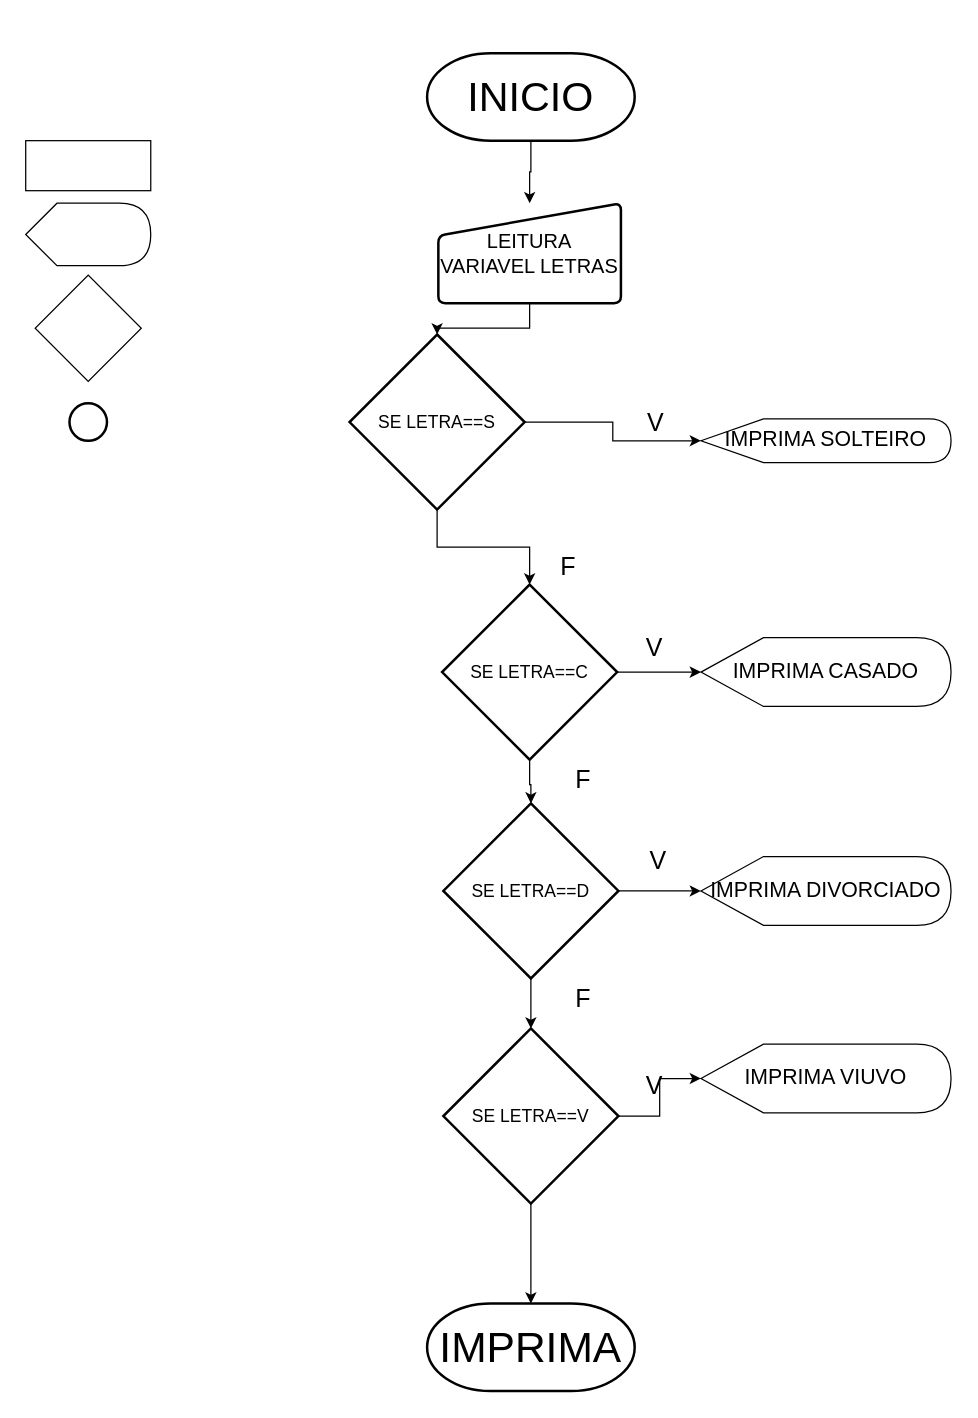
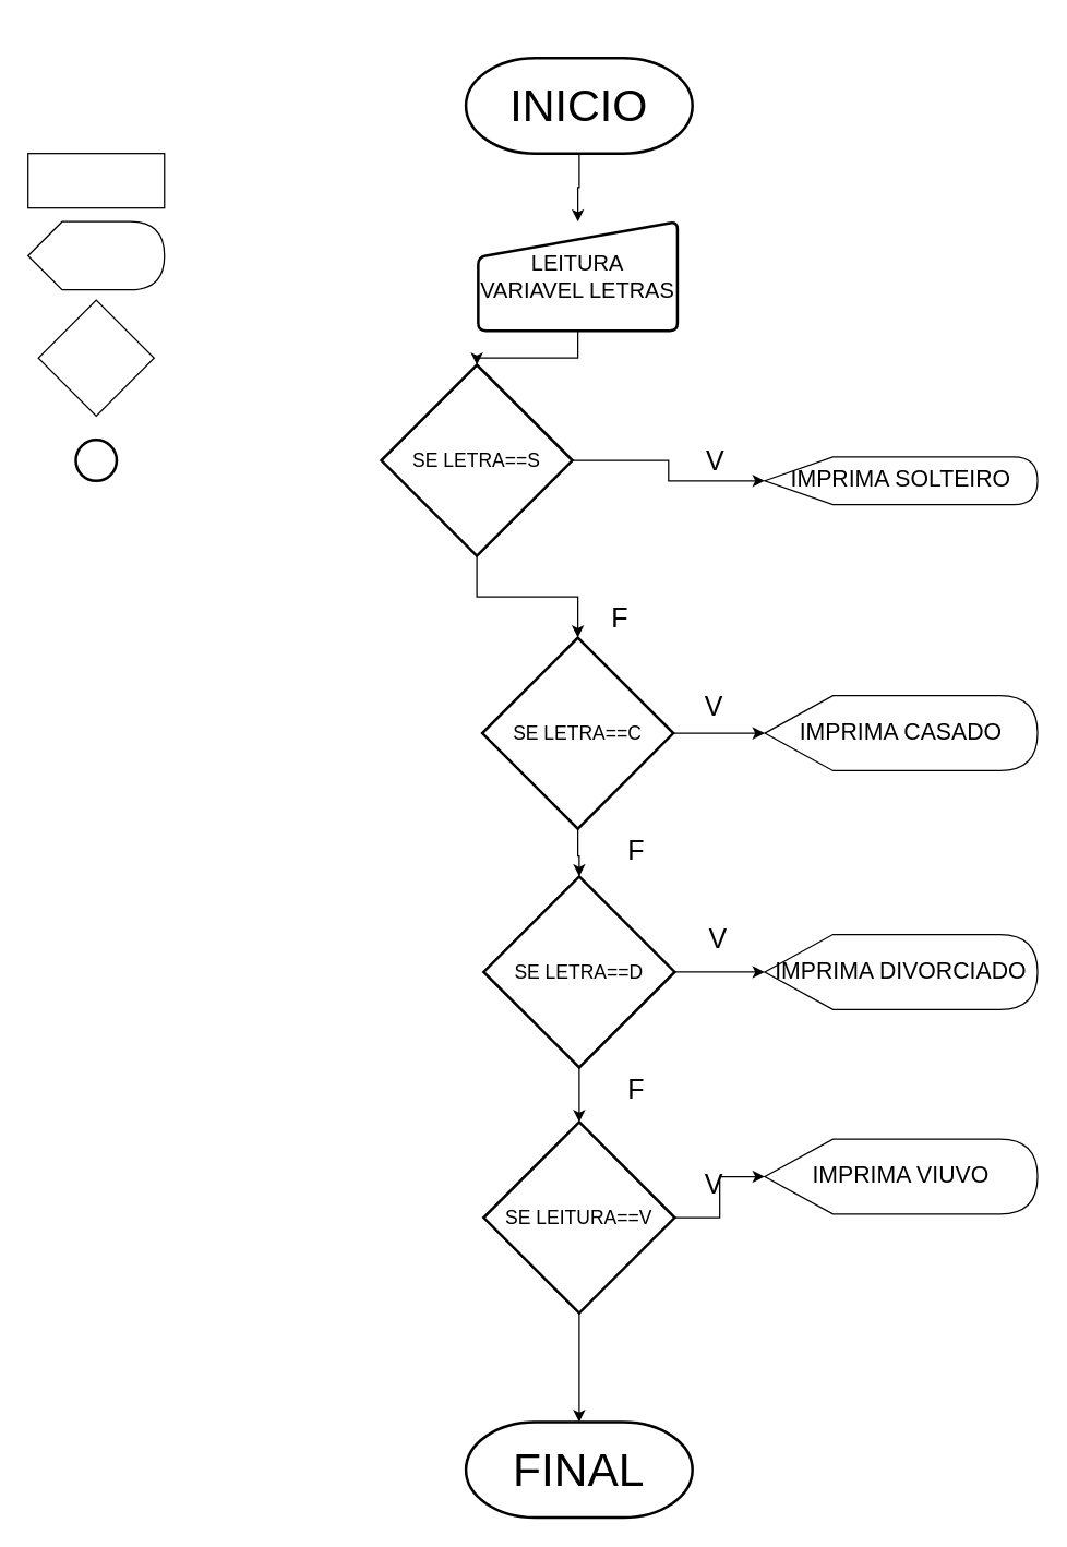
  <mxCell id="0" />
  <mxCell id="1" parent="0" />
  <mxCell id="2" value="" style="edgeStyle=orthogonalEdgeStyle;rounded=0;orthogonalLoop=1;jettySize=auto;html=1;" parent="1" source="3" target="13" edge="1"><mxGeometry relative="1" as="geometry" /></mxCell>
  <mxCell id="3" value="&lt;font style=&quot;font-size: 16px;&quot;&gt;LEITURA VARIAVEL LETRAS&lt;/font&gt;" style="html=1;strokeWidth=2;shape=manualInput;whiteSpace=wrap;rounded=1;size=26;arcSize=11;" parent="1" vertex="1"><mxGeometry x="350" y="140" width="146" height="80" as="geometry" /></mxCell>
  <mxCell id="4" value="&lt;div&gt;&lt;br&gt;&lt;/div&gt;&lt;div&gt;&lt;br&gt;&lt;/div&gt;&lt;div&gt;&lt;br&gt;&lt;/div&gt;&lt;div&gt;&lt;br&gt;&lt;/div&gt;&lt;div&gt;&lt;br&gt;&lt;/div&gt;&lt;div&gt;&lt;br&gt;&lt;/div&gt;&lt;div&gt;&lt;br&gt;&lt;/div&gt;&lt;div&gt;&lt;br&gt;&lt;/div&gt;&lt;div&gt;&lt;br&gt;&lt;/div&gt;&lt;div&gt;&lt;br&gt;&lt;/div&gt;&lt;div&gt;&lt;br&gt;&lt;/div&gt;&lt;div&gt;&lt;br&gt;&lt;/div&gt;&lt;div&gt;&lt;br&gt;&lt;/div&gt;&lt;div&gt;&lt;br&gt;&lt;/div&gt;&lt;div&gt;&lt;br&gt;&lt;/div&gt;&lt;div&gt;&lt;br&gt;&lt;/div&gt;&lt;div&gt;&lt;br&gt;&lt;/div&gt;&lt;div&gt;&lt;br&gt;&lt;/div&gt;&lt;div&gt;&lt;br&gt;&lt;/div&gt;&lt;div&gt;&lt;br&gt;&lt;/div&gt;&lt;div&gt;&lt;br&gt;&lt;/div&gt;&lt;div&gt;&lt;br&gt;&lt;/div&gt;&lt;div&gt;&lt;br&gt;&lt;/div&gt;&lt;div&gt;&lt;br&gt;&lt;/div&gt;&lt;div&gt;&lt;br&gt;&lt;/div&gt;&lt;div&gt;&lt;br&gt;&lt;/div&gt;" style="shape=display;whiteSpace=wrap;html=1;" parent="1" vertex="1"><mxGeometry x="20" y="140" width="100" height="50" as="geometry" /></mxCell>
  <mxCell id="5" value="" style="rounded=0;whiteSpace=wrap;html=1;" parent="1" vertex="1"><mxGeometry x="20" y="90" width="100" height="40" as="geometry" /></mxCell>
  <mxCell id="6" value="" style="whiteSpace=wrap;html=1;aspect=fixed;rotation=45;" parent="1" vertex="1"><mxGeometry x="40" y="210" width="60" height="60" as="geometry" /></mxCell>
  <mxCell id="7" value="" style="edgeStyle=orthogonalEdgeStyle;rounded=0;orthogonalLoop=1;jettySize=auto;html=1;" parent="1" source="8" target="3" edge="1"><mxGeometry relative="1" as="geometry" /></mxCell>
  <mxCell id="8" value="&lt;font style=&quot;font-size: 33px;&quot;&gt;INICIO&lt;/font&gt;" style="strokeWidth=2;html=1;shape=mxgraph.flowchart.terminator;whiteSpace=wrap;" parent="1" vertex="1"><mxGeometry x="341" y="20" width="166" height="70" as="geometry" /></mxCell>
- <mxCell id="9" value="&lt;font style=&quot;font-size: 34px;&quot;&gt;IMPRIMA&lt;/font&gt;" style="strokeWidth=2;html=1;shape=mxgraph.flowchart.terminator;whiteSpace=wrap;" parent="1" vertex="1"><mxGeometry x="341" y="1020" width="166" height="70" as="geometry" /></mxCell>
+ <mxCell id="9" value="&lt;font style=&quot;font-size: 34px;&quot;&gt;FINAL&lt;/font&gt;" style="strokeWidth=2;html=1;shape=mxgraph.flowchart.terminator;whiteSpace=wrap;" parent="1" vertex="1"><mxGeometry x="341" y="1020" width="166" height="70" as="geometry" /></mxCell>
  <mxCell id="10" value="" style="strokeWidth=2;html=1;shape=mxgraph.flowchart.start_2;whiteSpace=wrap;" parent="1" vertex="1"><mxGeometry x="55" y="300" width="30" height="30" as="geometry" /></mxCell>
  <mxCell id="11" value="" style="edgeStyle=orthogonalEdgeStyle;rounded=0;orthogonalLoop=1;jettySize=auto;html=1;" parent="1" source="13" target="14" edge="1"><mxGeometry relative="1" as="geometry" /></mxCell>
  <mxCell id="12" value="" style="edgeStyle=orthogonalEdgeStyle;rounded=0;orthogonalLoop=1;jettySize=auto;html=1;" parent="1" source="13" target="17" edge="1"><mxGeometry relative="1" as="geometry" /></mxCell>
  <mxCell id="13" value="&lt;font style=&quot;font-size: 14px;&quot;&gt;SE LETRA==S&lt;/font&gt;" style="strokeWidth=2;html=1;shape=mxgraph.flowchart.decision;whiteSpace=wrap;" parent="1" vertex="1"><mxGeometry x="279" y="245" width="140" height="140" as="geometry" /></mxCell>
  <mxCell id="14" value="&lt;font style=&quot;font-size: 17px;&quot;&gt;IMPRIMA SOLTEIRO&lt;/font&gt;" style="shape=display;whiteSpace=wrap;html=1;" parent="1" vertex="1"><mxGeometry x="560" y="312.5" width="200" height="35" as="geometry" /></mxCell>
  <mxCell id="15" value="" style="edgeStyle=orthogonalEdgeStyle;rounded=0;orthogonalLoop=1;jettySize=auto;html=1;" parent="1" source="17" target="18" edge="1"><mxGeometry relative="1" as="geometry" /></mxCell>
  <mxCell id="16" value="" style="edgeStyle=orthogonalEdgeStyle;rounded=0;orthogonalLoop=1;jettySize=auto;html=1;" parent="1" source="17" target="21" edge="1"><mxGeometry relative="1" as="geometry" /></mxCell>
  <mxCell id="17" value="&lt;font style=&quot;font-size: 14px;&quot;&gt;SE LETRA==C&lt;/font&gt;" style="strokeWidth=2;html=1;shape=mxgraph.flowchart.decision;whiteSpace=wrap;" parent="1" vertex="1"><mxGeometry x="353" y="445" width="140" height="140" as="geometry" /></mxCell>
  <mxCell id="18" value="&lt;font style=&quot;font-size: 17px;&quot;&gt;IMPRIMA CASADO&lt;/font&gt;" style="shape=display;whiteSpace=wrap;html=1;" parent="1" vertex="1"><mxGeometry x="560" y="487.5" width="200" height="55" as="geometry" /></mxCell>
  <mxCell id="19" value="" style="edgeStyle=orthogonalEdgeStyle;rounded=0;orthogonalLoop=1;jettySize=auto;html=1;" parent="1" source="21" target="22" edge="1"><mxGeometry relative="1" as="geometry" /></mxCell>
  <mxCell id="20" value="" style="edgeStyle=orthogonalEdgeStyle;rounded=0;orthogonalLoop=1;jettySize=auto;html=1;" parent="1" source="21" target="30" edge="1"><mxGeometry relative="1" as="geometry" /></mxCell>
  <mxCell id="21" value="&lt;font style=&quot;font-size: 14px;&quot;&gt;SE LETRA==D&lt;/font&gt;" style="strokeWidth=2;html=1;shape=mxgraph.flowchart.decision;whiteSpace=wrap;" parent="1" vertex="1"><mxGeometry x="354" y="620" width="140" height="140" as="geometry" /></mxCell>
  <mxCell id="22" value="&lt;font style=&quot;font-size: 17px;&quot;&gt;IMPRIMA DIVORCIADO&lt;/font&gt;" style="shape=display;whiteSpace=wrap;html=1;" parent="1" vertex="1"><mxGeometry x="560" y="662.5" width="200" height="55" as="geometry" /></mxCell>
  <mxCell id="23" value="&lt;font style=&quot;font-size: 20px;&quot;&gt;V&lt;/font&gt;" style="text;html=1;align=center;verticalAlign=middle;whiteSpace=wrap;rounded=0;" parent="1" vertex="1"><mxGeometry x="494" y="300" width="60" height="30" as="geometry" /></mxCell>
  <mxCell id="24" value="&lt;font style=&quot;font-size: 20px;&quot;&gt;V&lt;/font&gt;" style="text;html=1;align=center;verticalAlign=middle;whiteSpace=wrap;rounded=0;" parent="1" vertex="1"><mxGeometry x="493" y="480" width="60" height="30" as="geometry" /></mxCell>
  <mxCell id="25" value="&lt;font style=&quot;font-size: 20px;&quot;&gt;F&lt;/font&gt;" style="text;html=1;align=center;verticalAlign=middle;whiteSpace=wrap;rounded=0;" parent="1" vertex="1"><mxGeometry x="424" y="415" width="60" height="30" as="geometry" /></mxCell>
  <mxCell id="26" value="&lt;font style=&quot;font-size: 20px;&quot;&gt;V&lt;/font&gt;" style="text;html=1;align=center;verticalAlign=middle;whiteSpace=wrap;rounded=0;" parent="1" vertex="1"><mxGeometry x="496" y="650" width="60" height="30" as="geometry" /></mxCell>
  <mxCell id="27" value="&lt;font style=&quot;font-size: 20px;&quot;&gt;F&lt;/font&gt;" style="text;html=1;align=center;verticalAlign=middle;whiteSpace=wrap;rounded=0;" parent="1" vertex="1"><mxGeometry x="436" y="585" width="60" height="30" as="geometry" /></mxCell>
  <mxCell id="28" value="" style="edgeStyle=orthogonalEdgeStyle;rounded=0;orthogonalLoop=1;jettySize=auto;html=1;" parent="1" source="30" target="31" edge="1"><mxGeometry relative="1" as="geometry" /></mxCell>
  <mxCell id="29" value="" style="edgeStyle=orthogonalEdgeStyle;rounded=0;orthogonalLoop=1;jettySize=auto;html=1;" parent="1" source="30" target="9" edge="1"><mxGeometry relative="1" as="geometry" /></mxCell>
- <mxCell id="30" value="&lt;font style=&quot;font-size: 14px;&quot;&gt;SE LETRA==V&lt;/font&gt;" style="strokeWidth=2;html=1;shape=mxgraph.flowchart.decision;whiteSpace=wrap;" parent="1" vertex="1"><mxGeometry x="354" y="800" width="140" height="140" as="geometry" /></mxCell>
+ <mxCell id="30" value="&lt;font style=&quot;font-size: 14px;&quot;&gt;SE LEITURA==V&lt;/font&gt;" style="strokeWidth=2;html=1;shape=mxgraph.flowchart.decision;whiteSpace=wrap;" parent="1" vertex="1"><mxGeometry x="354" y="800" width="140" height="140" as="geometry" /></mxCell>
  <mxCell id="31" value="&lt;font style=&quot;font-size: 17px;&quot;&gt;IMPRIMA VIUVO&lt;/font&gt;" style="shape=display;whiteSpace=wrap;html=1;" parent="1" vertex="1"><mxGeometry x="560" y="812.5" width="200" height="55" as="geometry" /></mxCell>
  <mxCell id="32" value="&lt;font style=&quot;font-size: 20px;&quot;&gt;V&lt;/font&gt;" style="text;html=1;align=center;verticalAlign=middle;whiteSpace=wrap;rounded=0;" parent="1" vertex="1"><mxGeometry x="493" y="830" width="60" height="30" as="geometry" /></mxCell>
  <mxCell id="33" value="&lt;font style=&quot;font-size: 20px;&quot;&gt;F&lt;/font&gt;" style="text;html=1;align=center;verticalAlign=middle;whiteSpace=wrap;rounded=0;" parent="1" vertex="1"><mxGeometry x="436" y="760" width="60" height="30" as="geometry" /></mxCell>
